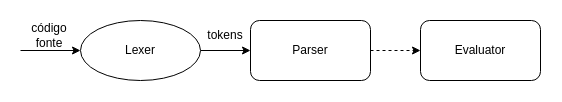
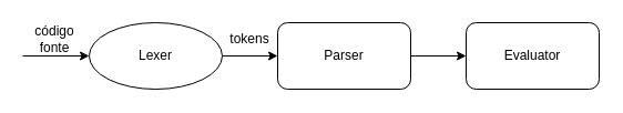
  <mxCell id="0" />
  <mxCell id="1" parent="0" />
  <mxCell id="2" style="edgeStyle=orthogonalEdgeStyle;rounded=0;orthogonalLoop=1;jettySize=auto;html=1;exitX=1;exitY=0.5;exitDx=0;exitDy=0;entryX=0;entryY=0.5;entryDx=0;entryDy=0;" edge="1" parent="1" source="3" target="5"><mxGeometry relative="1" as="geometry" /></mxCell>
  <mxCell id="3" value="Lexer" style="ellipse;whiteSpace=wrap;html=1;" vertex="1" parent="1"><mxGeometry x="80" y="20" width="120" height="60" as="geometry" /></mxCell>
- <mxCell id="4" style="edgeStyle=orthogonalEdgeStyle;rounded=0;orthogonalLoop=1;jettySize=auto;html=1;exitX=1;exitY=0.5;exitDx=0;exitDy=0;entryX=0;entryY=0.5;entryDx=0;entryDy=0;dashed=1;" edge="1" parent="1" source="5" target="6"><mxGeometry relative="1" as="geometry" /></mxCell>
+ <mxCell id="4" style="edgeStyle=orthogonalEdgeStyle;rounded=0;orthogonalLoop=1;jettySize=auto;html=1;exitX=1;exitY=0.5;exitDx=0;exitDy=0;entryX=0;entryY=0.5;entryDx=0;entryDy=0;" edge="1" parent="1" source="5" target="6"><mxGeometry relative="1" as="geometry" /></mxCell>
  <mxCell id="5" value="Parser" style="rounded=1;whiteSpace=wrap;html=1;" vertex="1" parent="1"><mxGeometry x="250" y="20" width="120" height="60" as="geometry" /></mxCell>
  <mxCell id="6" value="Evaluator" style="rounded=1;whiteSpace=wrap;html=1;" vertex="1" parent="1"><mxGeometry x="420" y="20" width="120" height="60" as="geometry" /></mxCell>
  <mxCell id="7" value="código fonte" style="text;html=1;align=center;verticalAlign=middle;whiteSpace=wrap;rounded=0;" vertex="1" parent="1"><mxGeometry x="30" y="20" width="38" height="30" as="geometry" /></mxCell>
  <mxCell id="8" value="" style="endArrow=classic;html=1;rounded=0;entryX=0;entryY=0.5;entryDx=0;entryDy=0;" edge="1" parent="1" target="3"><mxGeometry width="50" height="50" relative="1" as="geometry"><mxPoint x="20" y="50" as="sourcePoint" /><mxPoint x="430" y="30" as="targetPoint" /></mxGeometry></mxCell>
  <mxCell id="9" value="tokens" style="text;html=1;align=center;verticalAlign=middle;whiteSpace=wrap;rounded=0;" vertex="1" parent="1"><mxGeometry x="200" y="20" width="50" height="30" as="geometry" /></mxCell>
